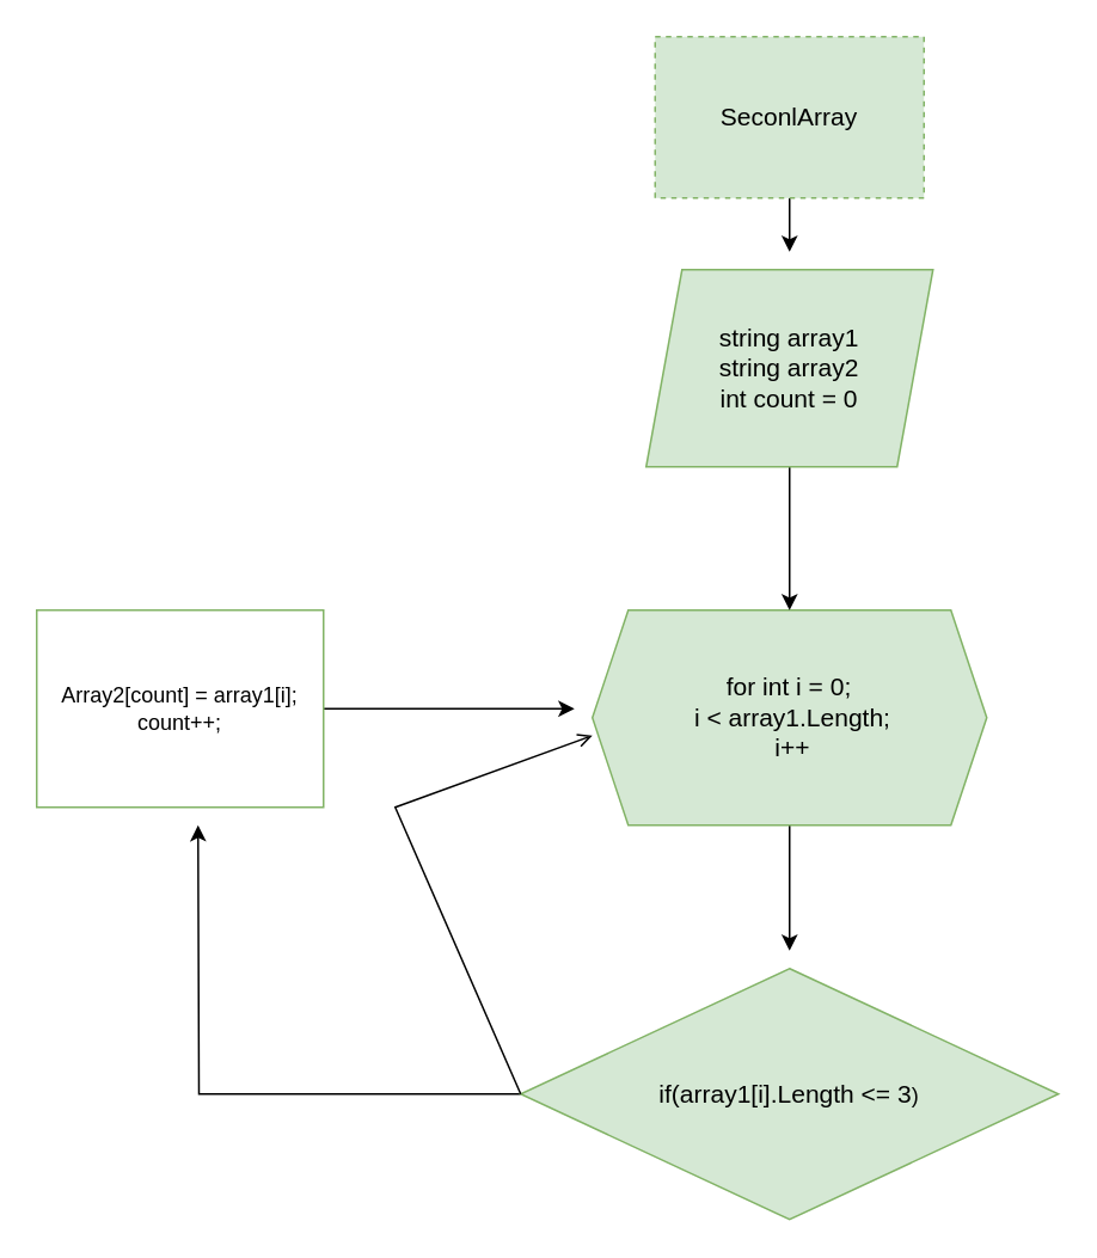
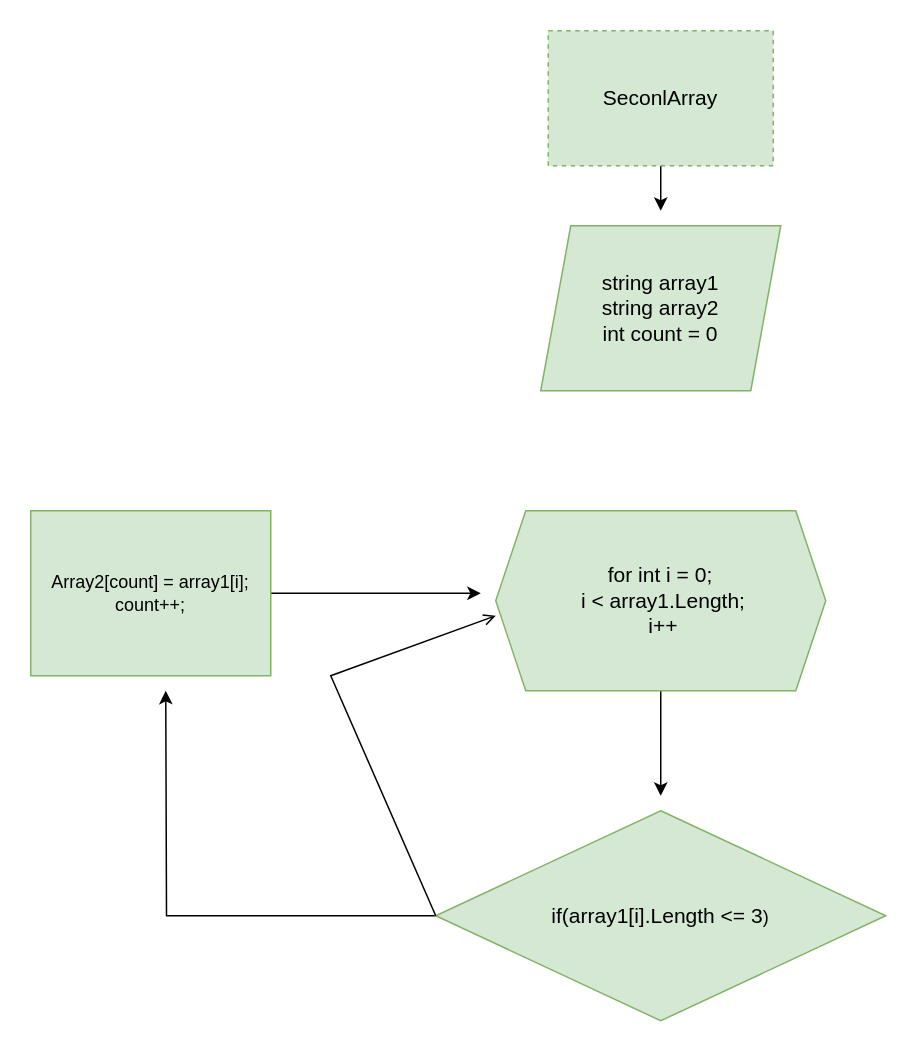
  <mxCell id="0" />
  <mxCell id="1" parent="0" />
  <mxCell id="2" style="edgeStyle=orthogonalEdgeStyle;rounded=0;orthogonalLoop=1;jettySize=auto;html=1;fontSize=14;" parent="1" source="3" edge="1"><mxGeometry relative="1" as="geometry"><mxPoint x="320" y="395" as="targetPoint" /></mxGeometry></mxCell>
- <mxCell id="3" value="Array2[count] = array1[i];&lt;br&gt;count++;" style="rounded=0;whiteSpace=wrap;html=1;fillColor=#ffffff;strokeColor=#82b366;" parent="1" vertex="1"><mxGeometry x="20" y="340" width="160" height="110" as="geometry" /></mxCell>
+ <mxCell id="3" value="Array2[count] = array1[i];&lt;br&gt;count++;" style="rounded=0;whiteSpace=wrap;html=1;fillColor=#d5e8d4;strokeColor=#82b366;" parent="1" vertex="1"><mxGeometry x="20" y="340" width="160" height="110" as="geometry" /></mxCell>
  <mxCell id="4" style="edgeStyle=orthogonalEdgeStyle;rounded=0;orthogonalLoop=1;jettySize=auto;html=1;fontSize=14;" parent="1" source="5" edge="1"><mxGeometry relative="1" as="geometry"><mxPoint x="440" y="530" as="targetPoint" /></mxGeometry></mxCell>
  <mxCell id="5" value="&lt;font style=&quot;font-size: 14px;&quot;&gt;for int i = 0;&lt;br&gt;&amp;nbsp;i &amp;lt; array1.Length;&lt;br&gt;&amp;nbsp;i++&lt;/font&gt;" style="shape=hexagon;perimeter=hexagonPerimeter2;whiteSpace=wrap;html=1;fixedSize=1;fillColor=#d5e8d4;strokeColor=#82b366;" parent="1" vertex="1"><mxGeometry x="330" y="340" width="220" height="120" as="geometry" /></mxCell>
- <mxCell id="6" style="edgeStyle=orthogonalEdgeStyle;rounded=0;orthogonalLoop=1;jettySize=auto;html=1;entryX=0.5;entryY=0;entryDx=0;entryDy=0;fontSize=14;" parent="1" source="7" target="5" edge="1"><mxGeometry relative="1" as="geometry" /></mxCell>
  <mxCell id="7" value="&lt;font style=&quot;font-size: 14px;&quot;&gt;string array1&lt;br&gt;string array2&lt;br&gt;int count = 0&lt;/font&gt;" style="shape=parallelogram;perimeter=parallelogramPerimeter;whiteSpace=wrap;html=1;fixedSize=1;fillColor=#d5e8d4;strokeColor=#82b366;" parent="1" vertex="1"><mxGeometry x="360" y="150" width="160" height="110" as="geometry" /></mxCell>
  <mxCell id="8" style="edgeStyle=orthogonalEdgeStyle;rounded=0;orthogonalLoop=1;jettySize=auto;html=1;fontSize=14;" parent="1" source="9" edge="1"><mxGeometry relative="1" as="geometry"><mxPoint x="110" y="460" as="targetPoint" /></mxGeometry></mxCell>
  <mxCell id="9" value="&lt;font style=&quot;font-size: 14px;&quot;&gt;if(array1[i].Length &amp;lt;= 3&lt;/font&gt;)" style="rhombus;whiteSpace=wrap;html=1;fillColor=#d5e8d4;strokeColor=#82b366;" parent="1" vertex="1"><mxGeometry x="290" y="540" width="300" height="140" as="geometry" /></mxCell>
  <mxCell id="10" style="edgeStyle=orthogonalEdgeStyle;rounded=0;orthogonalLoop=1;jettySize=auto;html=1;fontSize=14;" parent="1" source="11" edge="1"><mxGeometry relative="1" as="geometry"><mxPoint x="440" y="140" as="targetPoint" /></mxGeometry></mxCell>
  <mxCell id="11" value="&lt;font style=&quot;font-size: 14px;&quot;&gt;SeconlArray&lt;/font&gt;" style="rounded=0;whiteSpace=wrap;html=1;fillColor=#d5e8d4;strokeColor=#82b366;dashed=1;" parent="1" vertex="1"><mxGeometry x="365" y="20" width="150" height="90" as="geometry" /></mxCell>
  <mxCell id="12" value="" style="endArrow=open;html=1;rounded=0;fontSize=14;exitX=0;exitY=0.5;exitDx=0;exitDy=0;entryX=0;entryY=0.583;entryDx=0;entryDy=0;entryPerimeter=0;" parent="1" source="9" target="5" edge="1"><mxGeometry width="50" height="50" relative="1" as="geometry"><mxPoint x="510" y="370" as="sourcePoint" /><mxPoint x="290" y="430" as="targetPoint" /><Array as="points"><mxPoint x="220" y="450" /></Array></mxGeometry></mxCell>
